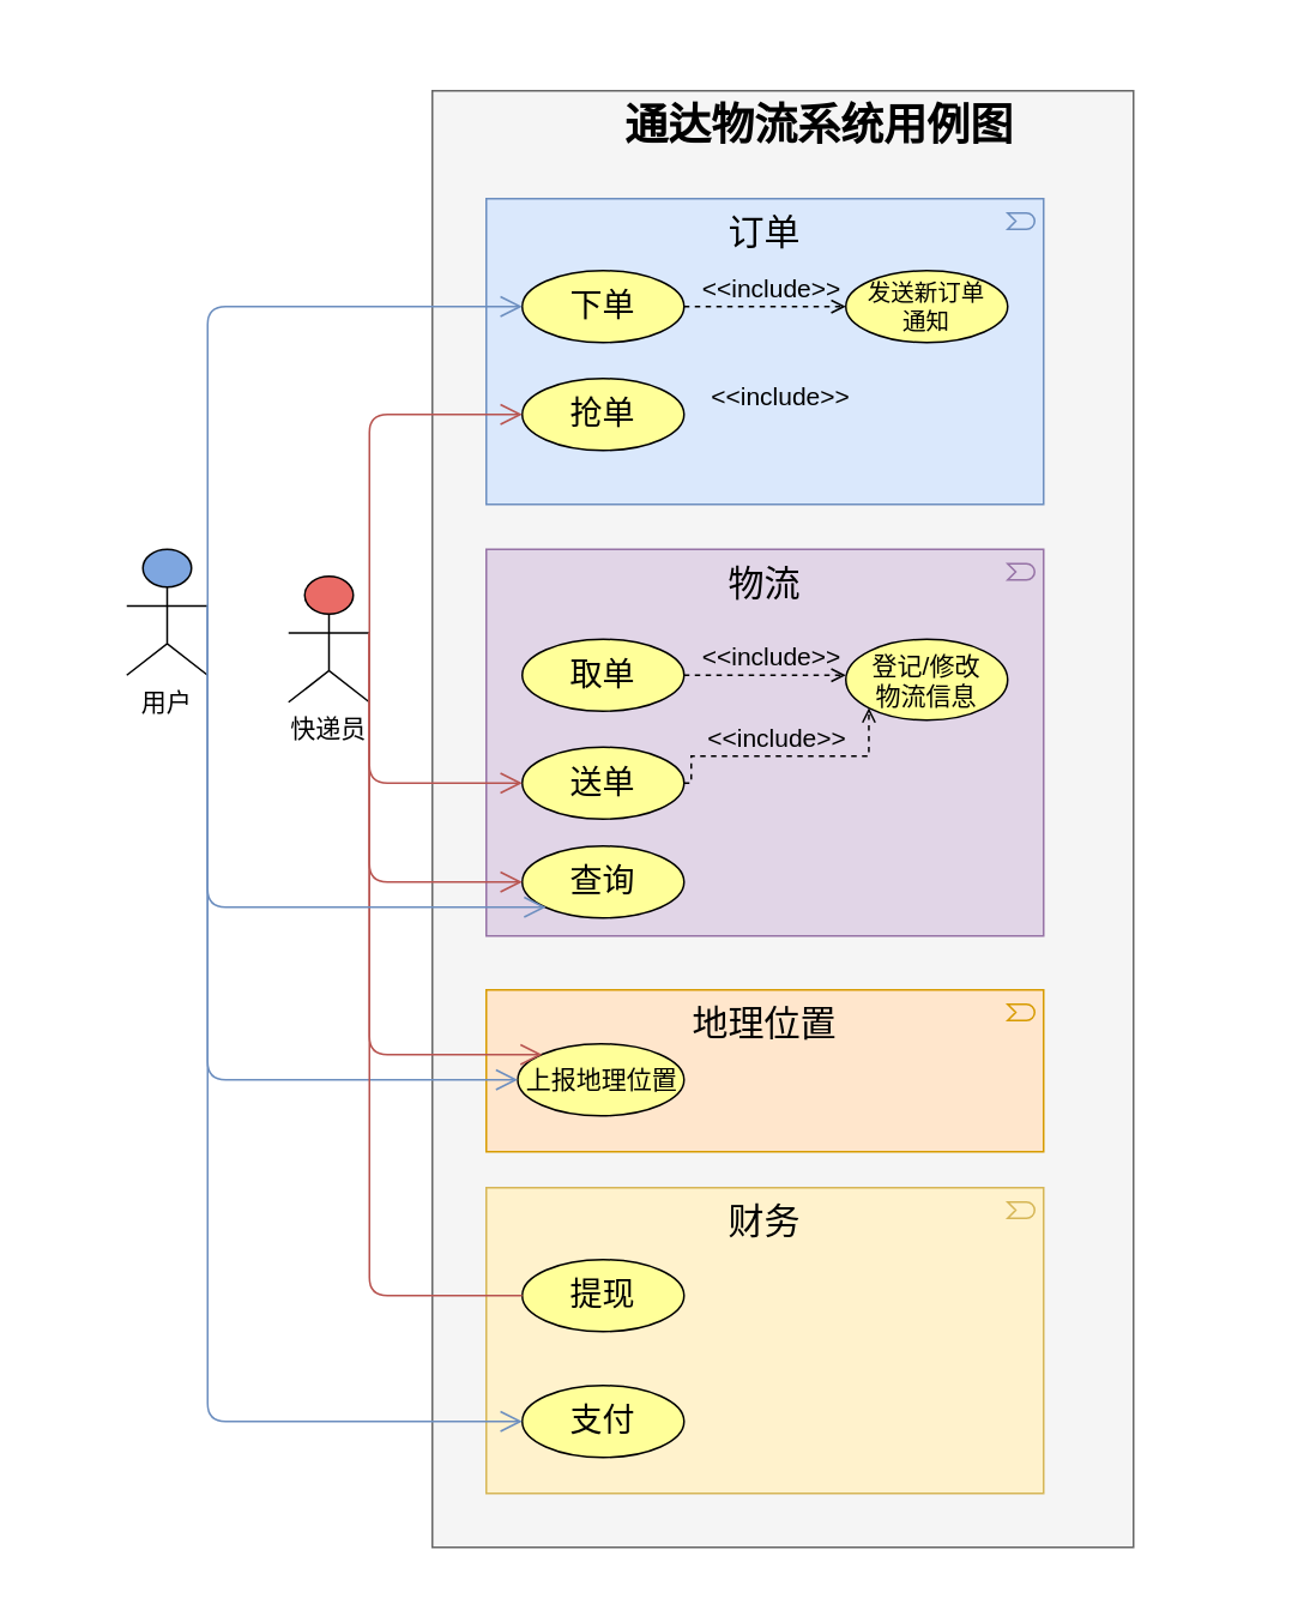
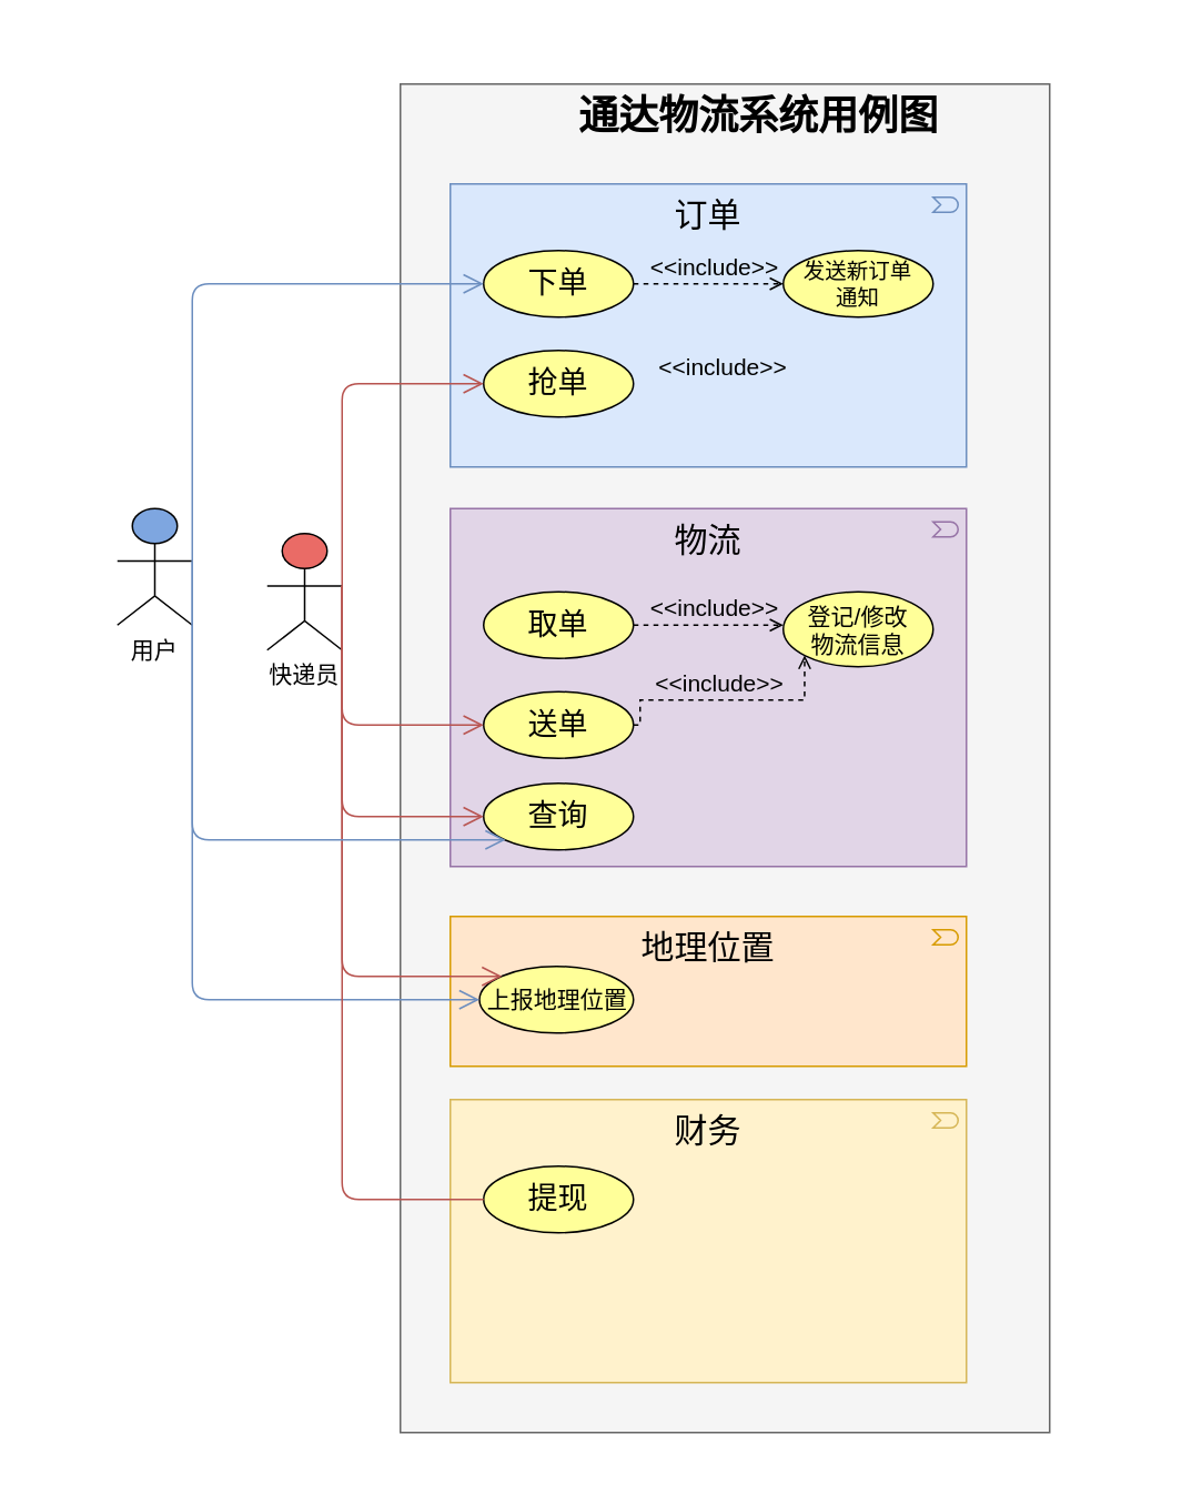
  <mxCell id="0" />
  <mxCell id="1" parent="0" />
  <mxCell id="2" value="" style="whiteSpace=wrap;html=1;strokeWidth=1;fontSize=14;strokeColor=none;" vertex="1" parent="1"><mxGeometry x="20" y="20" width="680" height="850" as="geometry" /></mxCell>
  <mxCell id="3" value="" style="whiteSpace=wrap;html=1;strokeWidth=1;fontSize=14;fillColor=#f5f5f5;strokeColor=#666666;fontColor=#333333;" parent="1" vertex="1"><mxGeometry x="240" y="50" width="390" height="810" as="geometry" /></mxCell>
  <mxCell id="4" value="订单" style="html=1;whiteSpace=wrap;shape=mxgraph.archimate3.application;appType=event;archiType=square;fontSize=20;verticalAlign=top;fillColor=#dae8fc;strokeColor=#6c8ebf;" parent="1" vertex="1"><mxGeometry x="270" y="110" width="310" height="170" as="geometry" /></mxCell>
  <mxCell id="5" value="用户" style="html=1;whiteSpace=wrap;shape=mxgraph.archimate3.actor;fontSize=14;horizontal=1;fontStyle=0;verticalAlign=top;align=center;labelPosition=center;verticalLabelPosition=bottom;fillColor=#7EA6E0;" parent="1" vertex="1"><mxGeometry x="70" y="305" width="45" height="70" as="geometry" /></mxCell>
  <mxCell id="6" value="通达物流系统用例图" style="text;strokeColor=none;fillColor=none;html=1;fontSize=24;fontStyle=1;verticalAlign=middle;align=center;" parent="1" vertex="1"><mxGeometry x="250" y="50" width="410" height="40" as="geometry" /></mxCell>
  <mxCell id="7" value="" style="edgeStyle=orthogonalEdgeStyle;rounded=0;orthogonalLoop=1;jettySize=auto;html=1;dashed=1;startArrow=none;startFill=0;endArrow=open;endFill=0;fontSize=14;exitX=1;exitY=0.5;exitDx=0;exitDy=0;entryX=0;entryY=0.5;entryDx=0;entryDy=0;" edge="1" parent="1" source="8" target="18"><mxGeometry relative="1" as="geometry" /></mxCell>
  <mxCell id="8" value="下单" style="ellipse;whiteSpace=wrap;html=1;fillColor=#FFFF99;metaEdit=0;fontSize=18;" vertex="1" parent="1"><mxGeometry x="290" y="150" width="90" height="40" as="geometry" /></mxCell>
  <mxCell id="9" value="财务" style="html=1;whiteSpace=wrap;fillColor=#fff2cc;shape=mxgraph.archimate3.application;appType=event;archiType=square;fontSize=20;verticalAlign=top;strokeColor=#d6b656;" vertex="1" parent="1"><mxGeometry x="270" y="660" width="310" height="170" as="geometry" /></mxCell>
- <mxCell id="10" value="支付" style="ellipse;whiteSpace=wrap;html=1;fillColor=#FFFF99;metaEdit=0;fontSize=18;" vertex="1" parent="1"><mxGeometry x="290" y="770" width="90" height="40" as="geometry" /></mxCell>
  <mxCell id="11" value="提现" style="ellipse;whiteSpace=wrap;html=1;fillColor=#FFFF99;metaEdit=0;fontSize=18;" vertex="1" parent="1"><mxGeometry x="290" y="700" width="90" height="40" as="geometry" /></mxCell>
  <mxCell id="12" value="物流" style="html=1;whiteSpace=wrap;fillColor=#e1d5e7;shape=mxgraph.archimate3.application;appType=event;archiType=square;fontSize=20;verticalAlign=top;strokeColor=#9673a6;" vertex="1" parent="1"><mxGeometry x="270" y="305" width="310" height="215" as="geometry" /></mxCell>
  <mxCell id="13" value="快递员" style="html=1;whiteSpace=wrap;shape=mxgraph.archimate3.actor;fontSize=14;horizontal=1;fontStyle=0;verticalAlign=top;align=center;labelPosition=center;verticalLabelPosition=bottom;fillColor=#EA6B66;" vertex="1" parent="1"><mxGeometry x="160" y="320" width="45" height="70" as="geometry" /></mxCell>
  <mxCell id="14" style="edgeStyle=elbowEdgeStyle;rounded=1;elbow=vertical;html=1;startSize=10;endArrow=open;endFill=0;endSize=10;jettySize=auto;orthogonalLoop=1;strokeColor=#6c8ebf;fontSize=14;exitX=1;exitY=0.45;exitDx=0;exitDy=0;exitPerimeter=0;entryX=0;entryY=0.5;entryDx=0;entryDy=0;fillColor=#dae8fc;" edge="1" parent="1" source="5" target="8"><mxGeometry relative="1" as="geometry"><Array as="points"><mxPoint x="230" y="170" /></Array><mxPoint x="255.5" y="305" as="sourcePoint" /><mxPoint x="350" y="305" as="targetPoint" /></mxGeometry></mxCell>
  <mxCell id="15" value="地理位置" style="html=1;whiteSpace=wrap;shape=mxgraph.archimate3.application;appType=event;archiType=square;fontSize=20;verticalAlign=top;fillColor=#ffe6cc;strokeColor=#d79b00;" vertex="1" parent="1"><mxGeometry x="270" y="550" width="310" height="90" as="geometry" /></mxCell>
  <mxCell id="16" value="上报地理位置" style="ellipse;whiteSpace=wrap;html=1;fillColor=#FFFF99;metaEdit=0;fontSize=14;" vertex="1" parent="1"><mxGeometry x="287.5" y="580" width="92.5" height="40" as="geometry" /></mxCell>
  <mxCell id="17" value="查询" style="ellipse;whiteSpace=wrap;html=1;fillColor=#FFFF99;metaEdit=0;fontSize=18;" vertex="1" parent="1"><mxGeometry x="290" y="470" width="90" height="40" as="geometry" /></mxCell>
  <mxCell id="18" value="发送新订单&lt;br style=&quot;font-size: 13px;&quot;&gt;通知" style="ellipse;whiteSpace=wrap;html=1;fillColor=#FFFF99;metaEdit=0;fontSize=13;" vertex="1" parent="1"><mxGeometry x="470" y="150" width="90" height="40" as="geometry" /></mxCell>
  <mxCell id="19" value="抢单" style="ellipse;whiteSpace=wrap;html=1;fillColor=#FFFF99;metaEdit=0;fontSize=18;" vertex="1" parent="1"><mxGeometry x="290" y="210" width="90" height="40" as="geometry" /></mxCell>
  <mxCell id="20" value="取单" style="ellipse;whiteSpace=wrap;html=1;fillColor=#FFFF99;metaEdit=0;fontSize=18;" vertex="1" parent="1"><mxGeometry x="290" y="355" width="90" height="40" as="geometry" /></mxCell>
  <mxCell id="21" value="送单" style="ellipse;whiteSpace=wrap;html=1;fillColor=#FFFF99;metaEdit=0;fontSize=18;" vertex="1" parent="1"><mxGeometry x="290" y="415" width="90" height="40" as="geometry" /></mxCell>
  <mxCell id="22" value="&lt;font style=&quot;font-size: 14px;&quot;&gt;登记/修改&lt;br style=&quot;font-size: 14px;&quot;&gt;物流信息&lt;/font&gt;" style="ellipse;whiteSpace=wrap;html=1;fillColor=#FFFF99;metaEdit=0;fontSize=14;" vertex="1" parent="1"><mxGeometry x="470" y="355" width="90" height="45" as="geometry" /></mxCell>
  <mxCell id="23" value="&amp;lt;&amp;lt;include&amp;gt;&amp;gt;" style="text;html=1;strokeColor=none;fillColor=none;align=center;verticalAlign=middle;whiteSpace=wrap;rounded=0;shadow=0;comic=0;sketch=0;fontSize=14;" vertex="1" parent="1"><mxGeometry x="409.25" y="150" width="40" height="20" as="geometry" /></mxCell>
  <mxCell id="24" style="edgeStyle=elbowEdgeStyle;rounded=1;elbow=vertical;html=1;startSize=10;endArrow=open;endFill=0;endSize=10;jettySize=auto;orthogonalLoop=1;strokeColor=#b85450;fontSize=14;exitX=1;exitY=0.45;exitDx=0;exitDy=0;exitPerimeter=0;entryX=0;entryY=0.5;entryDx=0;entryDy=0;fillColor=#f8cecc;" edge="1" parent="1" source="13" target="19"><mxGeometry relative="1" as="geometry"><Array as="points"><mxPoint x="220" y="230" /></Array><mxPoint x="155" y="236.5" as="sourcePoint" /><mxPoint x="300" y="180" as="targetPoint" /></mxGeometry></mxCell>
- <mxCell id="25" style="edgeStyle=elbowEdgeStyle;rounded=1;elbow=vertical;html=1;startSize=10;endArrow=open;endFill=0;endSize=10;jettySize=auto;orthogonalLoop=1;strokeColor=#6c8ebf;fontSize=14;entryX=0;entryY=0.5;entryDx=0;entryDy=0;fillColor=#dae8fc;exitX=1;exitY=0.45;exitDx=0;exitDy=0;exitPerimeter=0;" edge="1" parent="1" source="5" target="10"><mxGeometry relative="1" as="geometry"><Array as="points"><mxPoint x="210" y="790" /></Array><mxPoint x="170" y="250" as="sourcePoint" /><mxPoint x="300" y="180" as="targetPoint" /></mxGeometry></mxCell>
  <mxCell id="26" style="edgeStyle=elbowEdgeStyle;rounded=1;elbow=vertical;html=1;startSize=10;endArrow=open;endFill=0;endSize=10;jettySize=auto;orthogonalLoop=1;strokeColor=#6c8ebf;fontSize=14;entryX=0;entryY=0.5;entryDx=0;entryDy=0;fillColor=#dae8fc;exitX=1;exitY=0.45;exitDx=0;exitDy=0;exitPerimeter=0;" edge="1" parent="1" source="5" target="16"><mxGeometry relative="1" as="geometry"><Array as="points"><mxPoint x="200" y="600" /></Array><mxPoint x="155" y="236.5" as="sourcePoint" /><mxPoint x="300" y="690" as="targetPoint" /></mxGeometry></mxCell>
  <mxCell id="27" value="&amp;lt;&amp;lt;include&amp;gt;&amp;gt;" style="text;html=1;strokeColor=none;fillColor=none;align=center;verticalAlign=middle;whiteSpace=wrap;rounded=0;shadow=0;comic=0;sketch=0;fontSize=14;" vertex="1" parent="1"><mxGeometry x="414.25" y="210" width="40" height="20" as="geometry" /></mxCell>
  <mxCell id="28" style="edgeStyle=elbowEdgeStyle;rounded=1;elbow=vertical;html=1;startSize=10;endArrow=open;endFill=0;endSize=10;jettySize=auto;orthogonalLoop=1;strokeColor=#b85450;fontSize=14;fillColor=#f8cecc;exitX=1;exitY=0.45;exitDx=0;exitDy=0;exitPerimeter=0;" edge="1" parent="1" source="13"><mxGeometry relative="1" as="geometry"><Array as="points"><mxPoint x="250" y="435" /></Array><mxPoint x="215" y="361.5" as="sourcePoint" /><mxPoint x="290" y="435" as="targetPoint" /></mxGeometry></mxCell>
  <mxCell id="29" style="edgeStyle=elbowEdgeStyle;rounded=1;elbow=vertical;html=1;startSize=10;endArrow=open;endFill=0;endSize=10;jettySize=auto;orthogonalLoop=1;strokeColor=#b85450;fontSize=14;fillColor=#f8cecc;exitX=1;exitY=0.45;exitDx=0;exitDy=0;exitPerimeter=0;entryX=0;entryY=0;entryDx=0;entryDy=0;" edge="1" parent="1" source="13" target="16"><mxGeometry relative="1" as="geometry"><Array as="points"><mxPoint x="250" y="586" /></Array><mxPoint x="215" y="361.5" as="sourcePoint" /><mxPoint x="300" y="445" as="targetPoint" /></mxGeometry></mxCell>
  <mxCell id="30" value="" style="edgeStyle=orthogonalEdgeStyle;rounded=0;orthogonalLoop=1;jettySize=auto;html=1;dashed=1;startArrow=none;startFill=0;endArrow=open;endFill=0;fontSize=14;exitX=1;exitY=0.5;exitDx=0;exitDy=0;entryX=0;entryY=0.5;entryDx=0;entryDy=0;" edge="1" parent="1"><mxGeometry relative="1" as="geometry"><mxPoint x="380" y="375" as="sourcePoint" /><mxPoint x="470" y="375" as="targetPoint" /></mxGeometry></mxCell>
  <mxCell id="31" value="&amp;lt;&amp;lt;include&amp;gt;&amp;gt;" style="text;html=1;strokeColor=none;fillColor=none;align=center;verticalAlign=middle;whiteSpace=wrap;rounded=0;shadow=0;comic=0;sketch=0;fontSize=14;" vertex="1" parent="1"><mxGeometry x="409.25" y="355" width="40" height="20" as="geometry" /></mxCell>
  <mxCell id="32" value="" style="edgeStyle=orthogonalEdgeStyle;rounded=0;orthogonalLoop=1;jettySize=auto;html=1;dashed=1;startArrow=none;startFill=0;endArrow=open;endFill=0;fontSize=14;exitX=1;exitY=0.5;exitDx=0;exitDy=0;entryX=0;entryY=1;entryDx=0;entryDy=0;" edge="1" parent="1" source="21" target="22"><mxGeometry relative="1" as="geometry"><mxPoint x="384.25" y="439" as="sourcePoint" /><mxPoint x="474.25" y="439" as="targetPoint" /><Array as="points"><mxPoint x="384" y="435" /><mxPoint x="384" y="420" /><mxPoint x="483" y="420" /></Array></mxGeometry></mxCell>
  <mxCell id="33" value="&amp;lt;&amp;lt;include&amp;gt;&amp;gt;" style="text;html=1;strokeColor=none;fillColor=none;align=center;verticalAlign=middle;whiteSpace=wrap;rounded=0;shadow=0;comic=0;sketch=0;fontSize=14;" vertex="1" parent="1"><mxGeometry x="411.5" y="400" width="40" height="20" as="geometry" /></mxCell>
  <mxCell id="34" style="edgeStyle=elbowEdgeStyle;rounded=1;elbow=vertical;html=1;startSize=10;endArrow=open;endFill=0;endSize=10;jettySize=auto;orthogonalLoop=1;strokeColor=#b85450;fontSize=14;fillColor=#f8cecc;exitX=1;exitY=0.45;exitDx=0;exitDy=0;exitPerimeter=0;entryX=0;entryY=0.5;entryDx=0;entryDy=0;" edge="1" parent="1" source="13" target="17"><mxGeometry relative="1" as="geometry"><Array as="points"><mxPoint x="250" y="490" /></Array><mxPoint x="215" y="361.5" as="sourcePoint" /><mxPoint x="300" y="445" as="targetPoint" /></mxGeometry></mxCell>
  <mxCell id="35" style="edgeStyle=elbowEdgeStyle;rounded=1;elbow=vertical;html=1;startSize=10;endArrow=none;endFill=0;endSize=10;jettySize=auto;orthogonalLoop=1;strokeColor=#b85450;fontSize=14;fillColor=#f8cecc;exitX=1;exitY=0.45;exitDx=0;exitDy=0;exitPerimeter=0;entryX=0;entryY=0.5;entryDx=0;entryDy=0;" edge="1" parent="1" source="13" target="11"><mxGeometry relative="1" as="geometry"><Array as="points"><mxPoint x="240" y="720" /></Array><mxPoint x="215" y="361.5" as="sourcePoint" /><mxPoint x="311.177" y="595.802" as="targetPoint" /></mxGeometry></mxCell>
  <mxCell id="36" style="edgeStyle=elbowEdgeStyle;rounded=1;elbow=vertical;html=1;startSize=10;endArrow=open;endFill=0;endSize=10;jettySize=auto;orthogonalLoop=1;strokeColor=#6c8ebf;fontSize=14;entryX=0;entryY=1;entryDx=0;entryDy=0;fillColor=#dae8fc;exitX=1;exitY=0.45;exitDx=0;exitDy=0;exitPerimeter=0;" edge="1" parent="1" source="5" target="17"><mxGeometry relative="1" as="geometry"><Array as="points"><mxPoint x="210" y="504" /></Array><mxPoint x="125" y="346.5" as="sourcePoint" /><mxPoint x="297.5" y="610" as="targetPoint" /></mxGeometry></mxCell>
